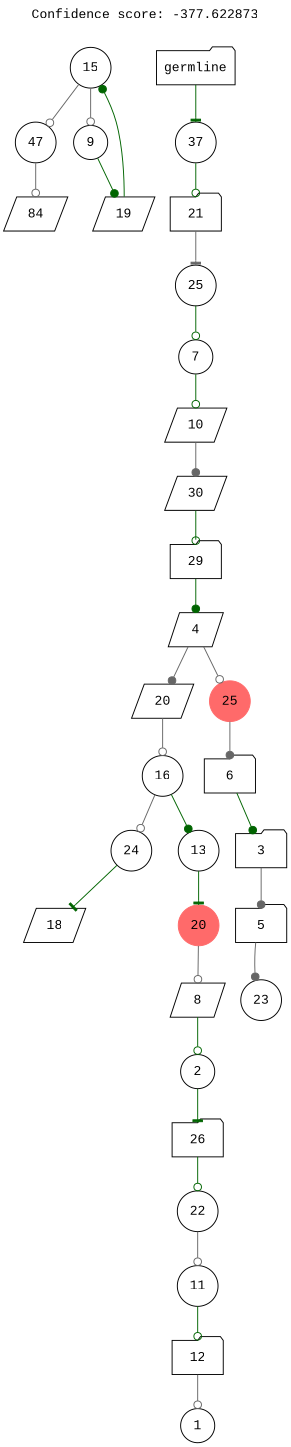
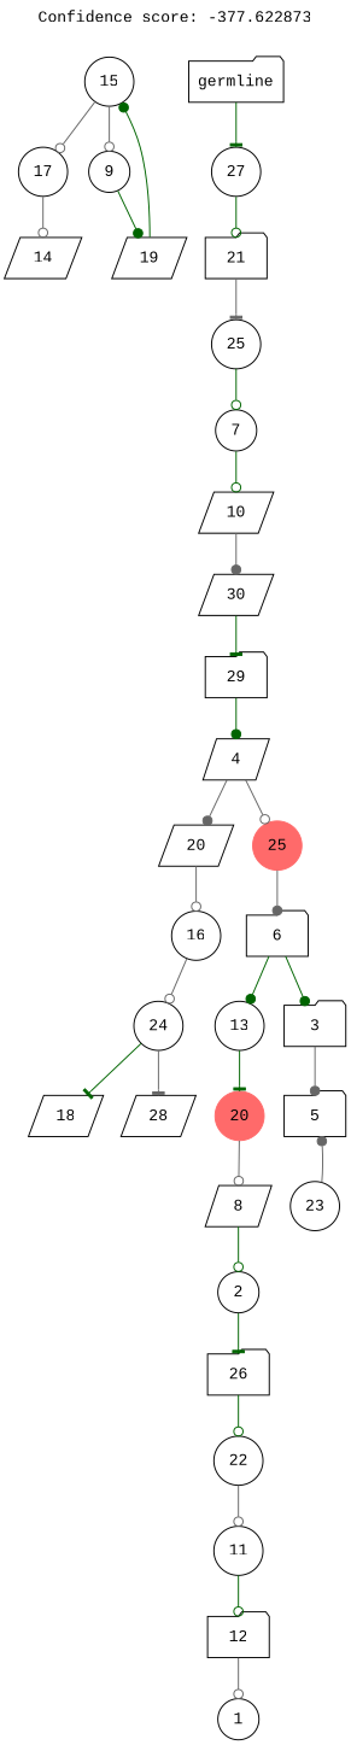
  digraph {
    fontname="Liberation Mono"
    label="Confidence score: -377.622873"
    labelloc=t
    node [fontname="Liberation Mono" shape=circle]
    edge [arrowhead=odot color=gray40 fontname="Liberation Mono"]
-   n1 [label=47]
-   n2 [label=84 shape=parallelogram]
+   n1 [label=17]
+   n2 [label=14 shape=parallelogram]
    n3 [label=15]
    n4 [label=9]
    n5 [label=19 shape=parallelogram]
    n6 [label=1]
    n7 [label=12 shape=folder]
    n8 [label=11]
    n9 [label=22]
    n10 [label=26 shape=folder]
    n11 [label=2]
    n12 [label=8 shape=parallelogram]
    n13 [color=indianred1 label=20 style=filled]
    n14 [label=13]
+   n15 [label=28 shape=parallelogram]
    n16 [label=18 shape=parallelogram]
    n17 [label=24]
    n18 [label=16]
    n19 [label=20 shape=parallelogram]
    n20 [label=5 shape=folder]
    n21 [label=23]
    n22 [label=3 shape=folder]
    n23 [label=6 shape=folder]
    n24 [color=indianred1 label=25 style=filled]
    n25 [label=4 shape=parallelogram]
    n26 [label=29 shape=folder]
    n27 [label=30 shape=parallelogram]
    n28 [label=10 shape=parallelogram]
    n29 [label=7]
    n30 [label=25]
    n31 [label=21 shape=folder]
-   n32 [label=37]
+   n32 [label=27]
    n33 [label=germline shape=folder]
    n1 -> n2
    n3 -> n1
    n3 -> n4
    n4 -> n5 [arrowhead=dot color=darkgreen]
    n5 -> n3 [arrowhead=dot color=darkgreen]
    n7 -> n6
    n8 -> n7 [color=darkgreen]
    n9 -> n8
    n10 -> n9 [color=darkgreen]
    n11 -> n10 [arrowhead=tee color=darkgreen]
    n12 -> n11 [color=darkgreen]
    n13 -> n12
    n14 -> n13 [arrowhead=tee color=darkgreen]
+   n17 -> n15 [arrowhead=tee]
    n17 -> n16 [arrowhead=tee color=darkgreen]
-   n18 -> n14 [arrowhead=dot color=darkgreen]
+   n23 -> n14 [arrowhead=dot color=darkgreen]
    n18 -> n17
    n19 -> n18
-   n20 -> n21 [arrowhead=dot]
+   n21 -> n20 [arrowhead=dot]
    n22 -> n20 [arrowhead=dot]
    n23 -> n22 [arrowhead=dot color=darkgreen]
    n24 -> n23 [arrowhead=dot]
    n25 -> n19 [arrowhead=dot]
    n25 -> n24
    n26 -> n25 [arrowhead=dot color=darkgreen]
-   n27 -> n26 [color=darkgreen]
+   n27 -> n26 [arrowhead=tee color=darkgreen]
    n28 -> n27 [arrowhead=dot]
    n29 -> n28 [color=darkgreen]
    n30 -> n29 [color=darkgreen]
    n31 -> n30 [arrowhead=tee]
    n32 -> n31 [color=darkgreen]
    n33 -> n32 [arrowhead=tee color=darkgreen]
  }
